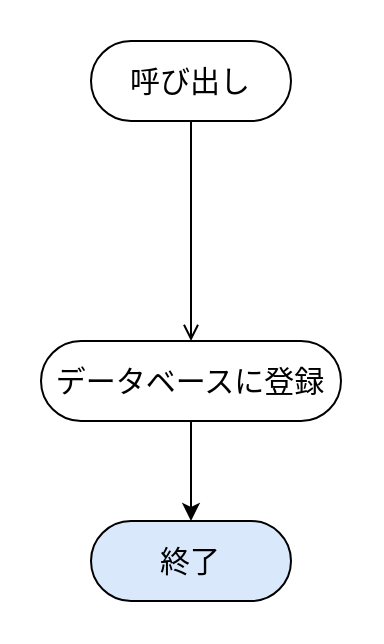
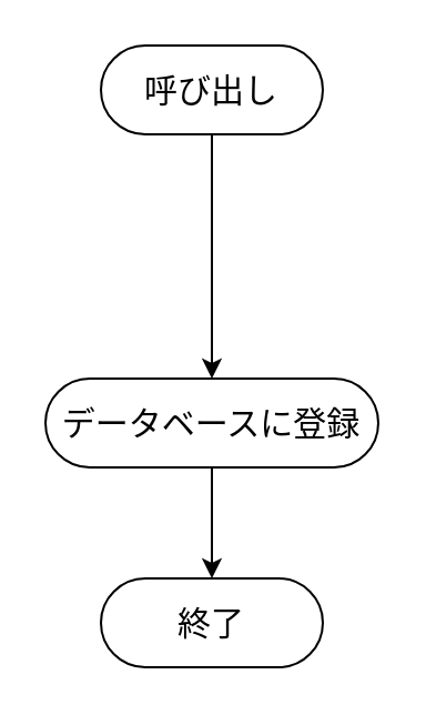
  <mxCell id="0" />
  <mxCell id="1" parent="0" />
- <mxCell id="2" style="edgeStyle=orthogonalEdgeStyle;rounded=0;orthogonalLoop=1;jettySize=auto;html=1;exitX=0.5;exitY=1;exitDx=0;exitDy=0;entryX=0.5;entryY=0;entryDx=0;entryDy=0;endArrow=open;" edge="1" parent="1" source="5" target="4"><mxGeometry relative="1" as="geometry"><mxPoint x="95" y="140" as="targetPoint" /><mxPoint x="95" y="60" as="sourcePoint" /></mxGeometry></mxCell>
+ <mxCell id="2" style="edgeStyle=orthogonalEdgeStyle;rounded=0;orthogonalLoop=1;jettySize=auto;html=1;exitX=0.5;exitY=1;exitDx=0;exitDy=0;entryX=0.5;entryY=0;entryDx=0;entryDy=0;" edge="1" parent="1" source="5" target="4"><mxGeometry relative="1" as="geometry"><mxPoint x="95" y="140" as="targetPoint" /><mxPoint x="95" y="60" as="sourcePoint" /></mxGeometry></mxCell>
  <mxCell id="3" style="edgeStyle=orthogonalEdgeStyle;rounded=0;orthogonalLoop=1;jettySize=auto;html=1;exitX=0.5;exitY=1;exitDx=0;exitDy=0;entryX=0.5;entryY=0;entryDx=0;entryDy=0;" edge="1" parent="1" source="4" target="6"><mxGeometry relative="1" as="geometry"><mxPoint x="95" y="260" as="targetPoint" /></mxGeometry></mxCell>
  <mxCell id="4" value="&lt;font style=&quot;font-size: 15px;&quot;&gt;データベースに登録&lt;/font&gt;" style="rounded=1;whiteSpace=wrap;html=1;arcSize=50;" vertex="1" parent="1"><mxGeometry x="20" y="170" width="150" height="40" as="geometry" /></mxCell>
  <mxCell id="5" value="&lt;font style=&quot;font-size: 15px;&quot;&gt;呼び出し&lt;/font&gt;" style="rounded=1;whiteSpace=wrap;html=1;arcSize=50;" vertex="1" parent="1"><mxGeometry x="45" y="20" width="100" height="40" as="geometry" /></mxCell>
- <mxCell id="6" value="&lt;span style=&quot;font-size: 15px;&quot;&gt;終了&lt;/span&gt;" style="rounded=1;whiteSpace=wrap;html=1;arcSize=50;fillColor=#dae8fc;" vertex="1" parent="1"><mxGeometry x="45" y="260" width="100" height="40" as="geometry" /></mxCell>
+ <mxCell id="6" value="&lt;span style=&quot;font-size: 15px;&quot;&gt;終了&lt;/span&gt;" style="rounded=1;whiteSpace=wrap;html=1;arcSize=50;" vertex="1" parent="1"><mxGeometry x="45" y="260" width="100" height="40" as="geometry" /></mxCell>
